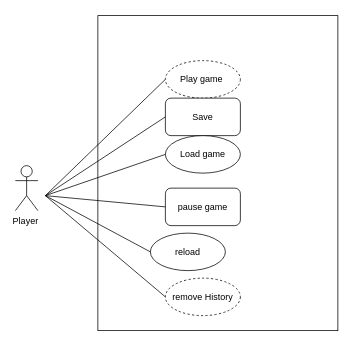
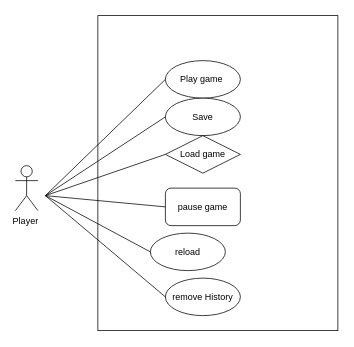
  <mxCell id="0" />
  <mxCell id="1" parent="0" />
  <mxCell id="2" value="" style="rounded=0;whiteSpace=wrap;html=1;" parent="1" vertex="1"><mxGeometry x="130" y="20" width="320" height="420" as="geometry" /></mxCell>
  <mxCell id="3" value="Player&amp;nbsp;" style="shape=umlActor;verticalLabelPosition=bottom;verticalAlign=top;html=1;outlineConnect=0;" parent="1" vertex="1"><mxGeometry x="20" y="220" width="30" height="60" as="geometry" /></mxCell>
- <mxCell id="4" value="Play game&amp;nbsp;" style="ellipse;whiteSpace=wrap;html=1;dashed=1;" parent="1" vertex="1"><mxGeometry x="220" y="80" width="100" height="50" as="geometry" /></mxCell>
- <mxCell id="5" value="Save" style="whiteSpace=wrap;html=1;rounded=1;" parent="1" vertex="1"><mxGeometry x="220" y="130" width="100" height="50" as="geometry" /></mxCell>
- <mxCell id="6" value="remove History" style="ellipse;whiteSpace=wrap;html=1;dashed=1;" parent="1" vertex="1"><mxGeometry x="220" y="370" width="100" height="50" as="geometry" /></mxCell>
- <mxCell id="7" value="Load game" style="ellipse;whiteSpace=wrap;html=1;" parent="1" vertex="1"><mxGeometry x="220" y="180" width="100" height="50" as="geometry" /></mxCell>
+ <mxCell id="4" value="Play game&amp;nbsp;" style="ellipse;whiteSpace=wrap;html=1;" parent="1" vertex="1"><mxGeometry x="220" y="80" width="100" height="50" as="geometry" /></mxCell>
+ <mxCell id="5" value="Save" style="ellipse;whiteSpace=wrap;html=1;" parent="1" vertex="1"><mxGeometry x="220" y="130" width="100" height="50" as="geometry" /></mxCell>
+ <mxCell id="6" value="remove History" style="ellipse;whiteSpace=wrap;html=1;" parent="1" vertex="1"><mxGeometry x="220" y="370" width="100" height="50" as="geometry" /></mxCell>
+ <mxCell id="7" value="Load game" style="rhombus;whiteSpace=wrap;html=1;" parent="1" vertex="1"><mxGeometry x="220" y="180" width="100" height="50" as="geometry" /></mxCell>
  <mxCell id="8" value="reload" style="ellipse;whiteSpace=wrap;html=1;" parent="1" vertex="1"><mxGeometry x="200" y="310" width="100" height="50" as="geometry" /></mxCell>
  <mxCell id="9" value="" style="endArrow=none;html=1;entryX=0;entryY=0.5;entryDx=0;entryDy=0;" parent="1" target="4" edge="1"><mxGeometry width="50" height="50" relative="1" as="geometry"><mxPoint x="60" y="260" as="sourcePoint" /><mxPoint x="280" y="200" as="targetPoint" /></mxGeometry></mxCell>
  <mxCell id="10" value="" style="endArrow=none;html=1;entryX=0;entryY=0.5;entryDx=0;entryDy=0;" parent="1" target="5" edge="1"><mxGeometry width="50" height="50" relative="1" as="geometry"><mxPoint x="60" y="260" as="sourcePoint" /><mxPoint x="280" y="200" as="targetPoint" /></mxGeometry></mxCell>
  <mxCell id="11" value="" style="endArrow=none;html=1;exitX=0;exitY=0.5;exitDx=0;exitDy=0;" parent="1" source="7" edge="1"><mxGeometry width="50" height="50" relative="1" as="geometry"><mxPoint x="230" y="250" as="sourcePoint" /><mxPoint x="60" y="260" as="targetPoint" /></mxGeometry></mxCell>
  <mxCell id="12" value="" style="endArrow=none;html=1;exitX=0;exitY=0.5;exitDx=0;exitDy=0;" parent="1" source="8" edge="1"><mxGeometry width="50" height="50" relative="1" as="geometry"><mxPoint x="220" y="290" as="sourcePoint" /><mxPoint x="60" y="260" as="targetPoint" /></mxGeometry></mxCell>
  <mxCell id="13" value="" style="endArrow=none;html=1;exitX=0;exitY=0.5;exitDx=0;exitDy=0;" parent="1" source="6" edge="1"><mxGeometry width="50" height="50" relative="1" as="geometry"><mxPoint x="220" y="290" as="sourcePoint" /><mxPoint x="60" y="260" as="targetPoint" /></mxGeometry></mxCell>
  <mxCell id="14" value="pause game" style="whiteSpace=wrap;html=1;rounded=1;" parent="1" vertex="1"><mxGeometry x="220" y="250" width="100" height="50" as="geometry" /></mxCell>
  <mxCell id="15" value="" style="endArrow=none;html=1;entryX=0;entryY=0.5;entryDx=0;entryDy=0;" parent="1" target="14" edge="1"><mxGeometry width="50" height="50" relative="1" as="geometry"><mxPoint x="60" y="260" as="sourcePoint" /><mxPoint x="310" y="150" as="targetPoint" /></mxGeometry></mxCell>
